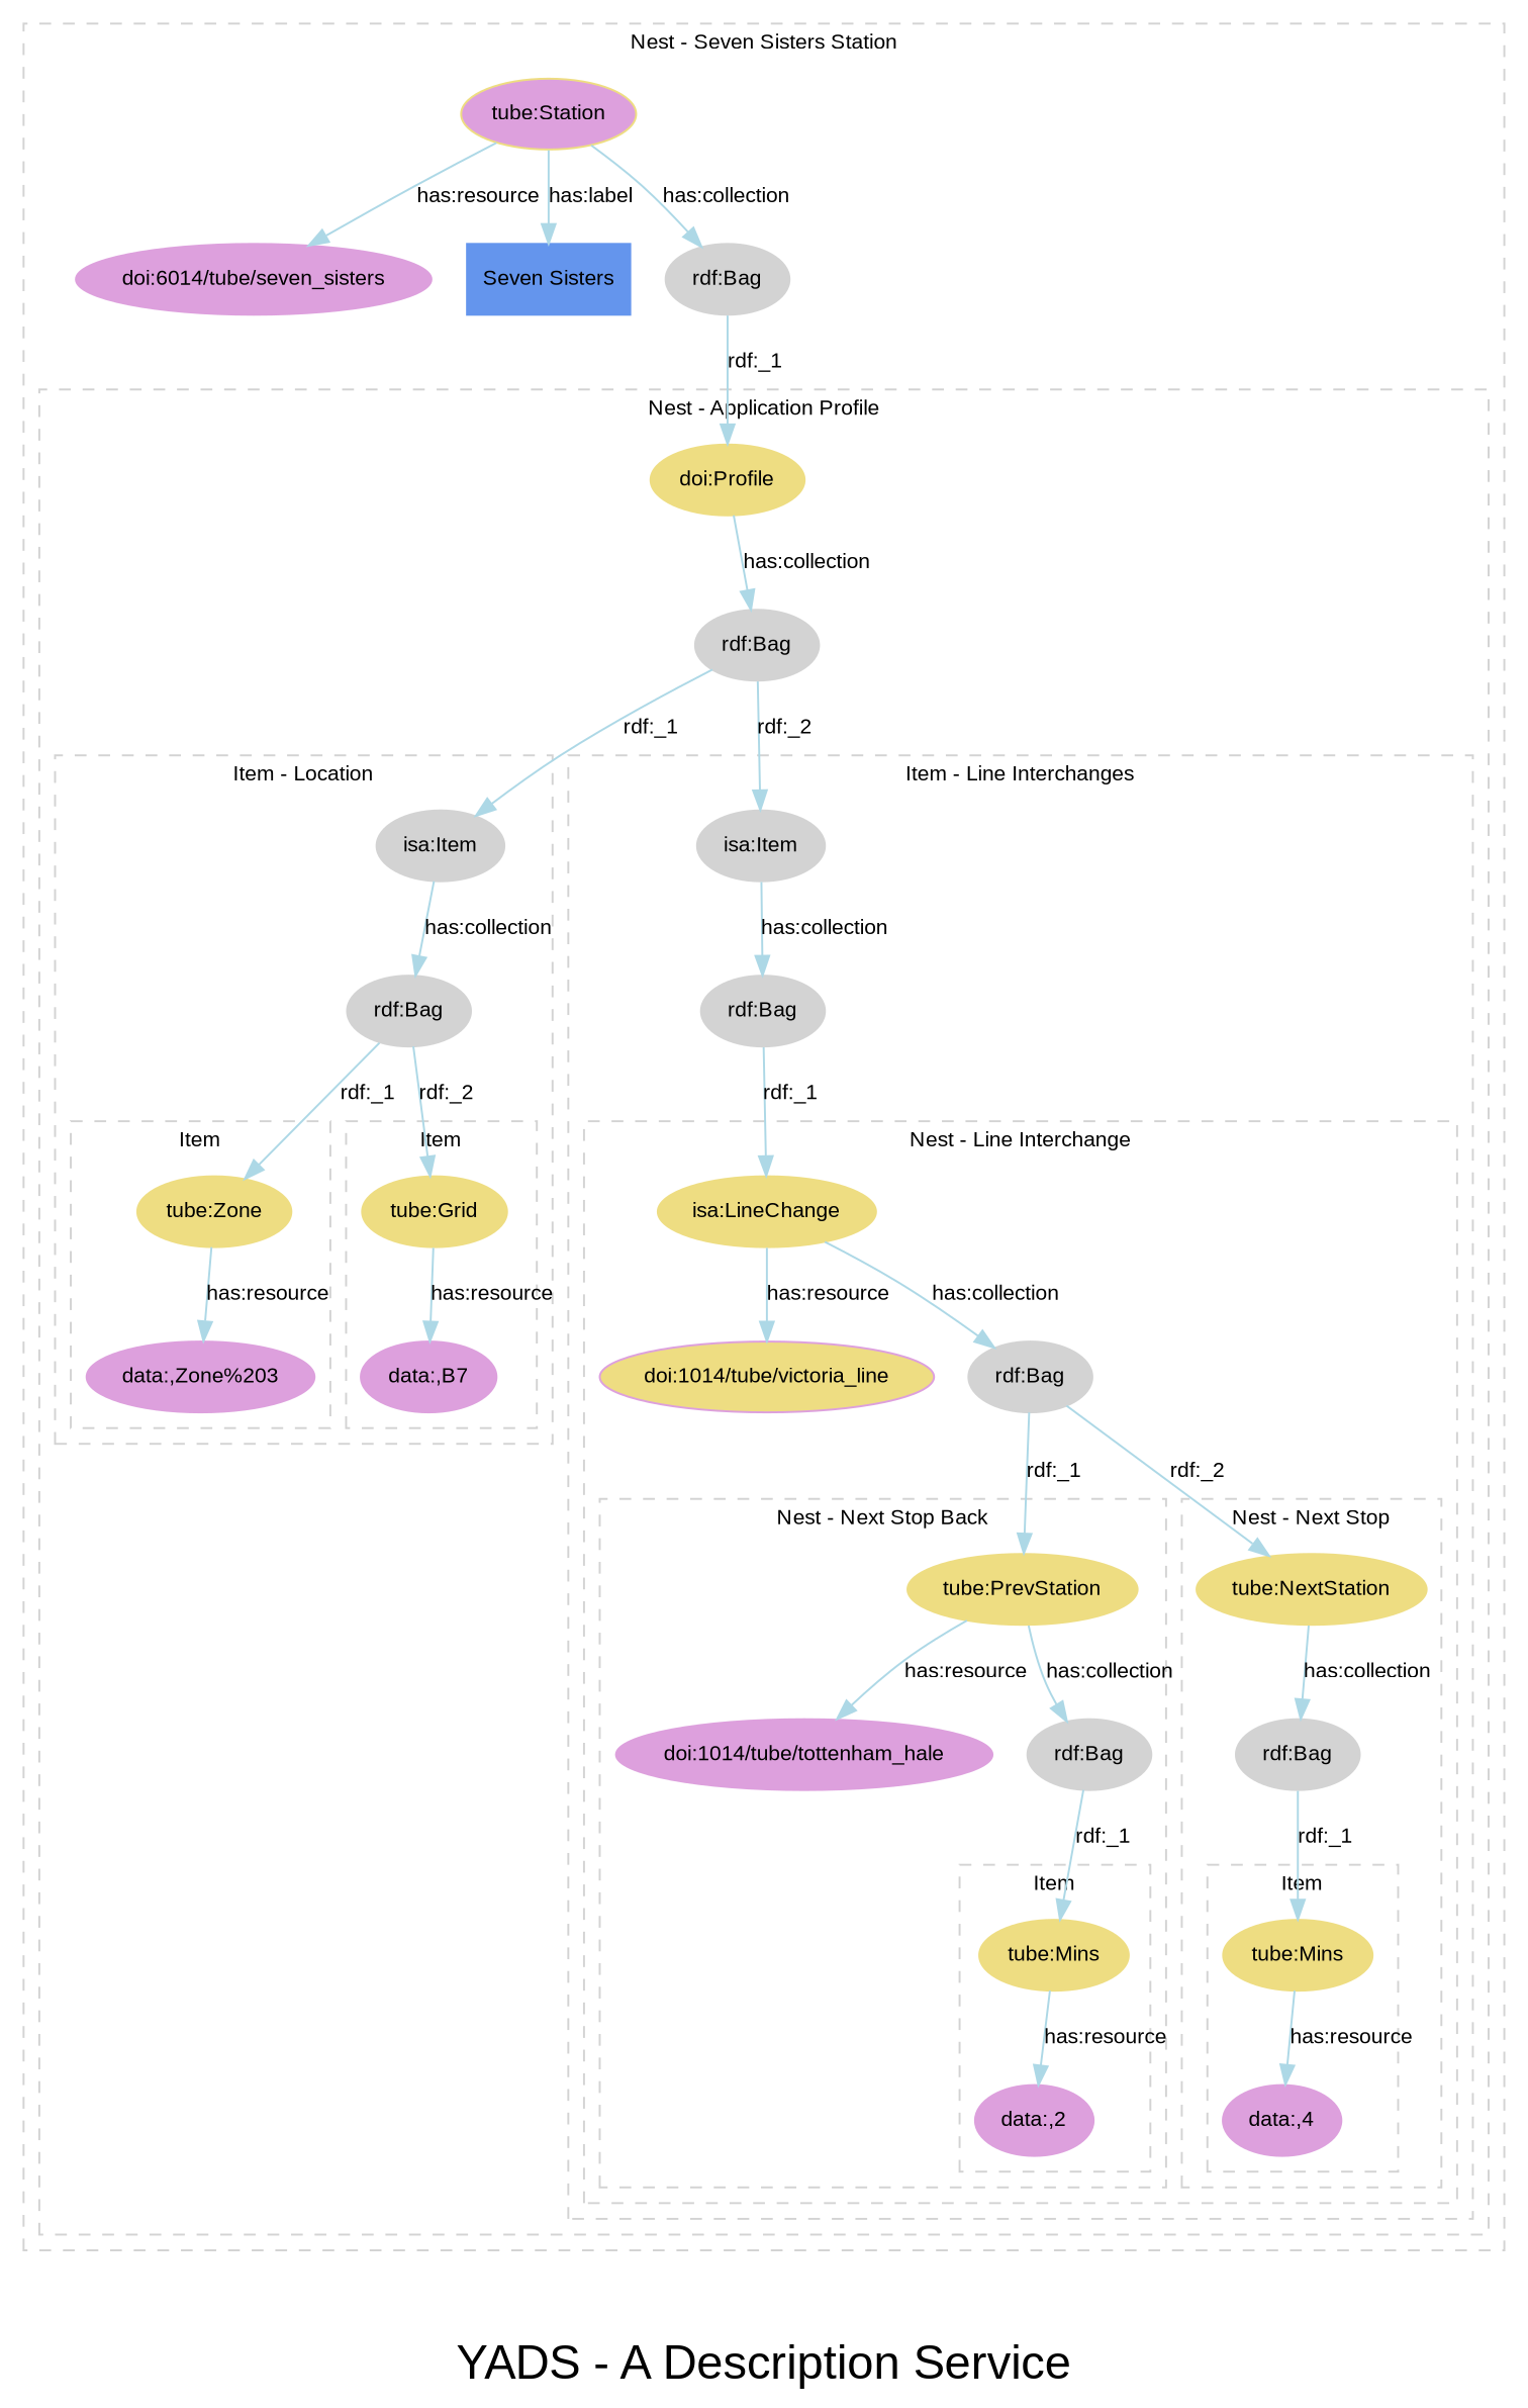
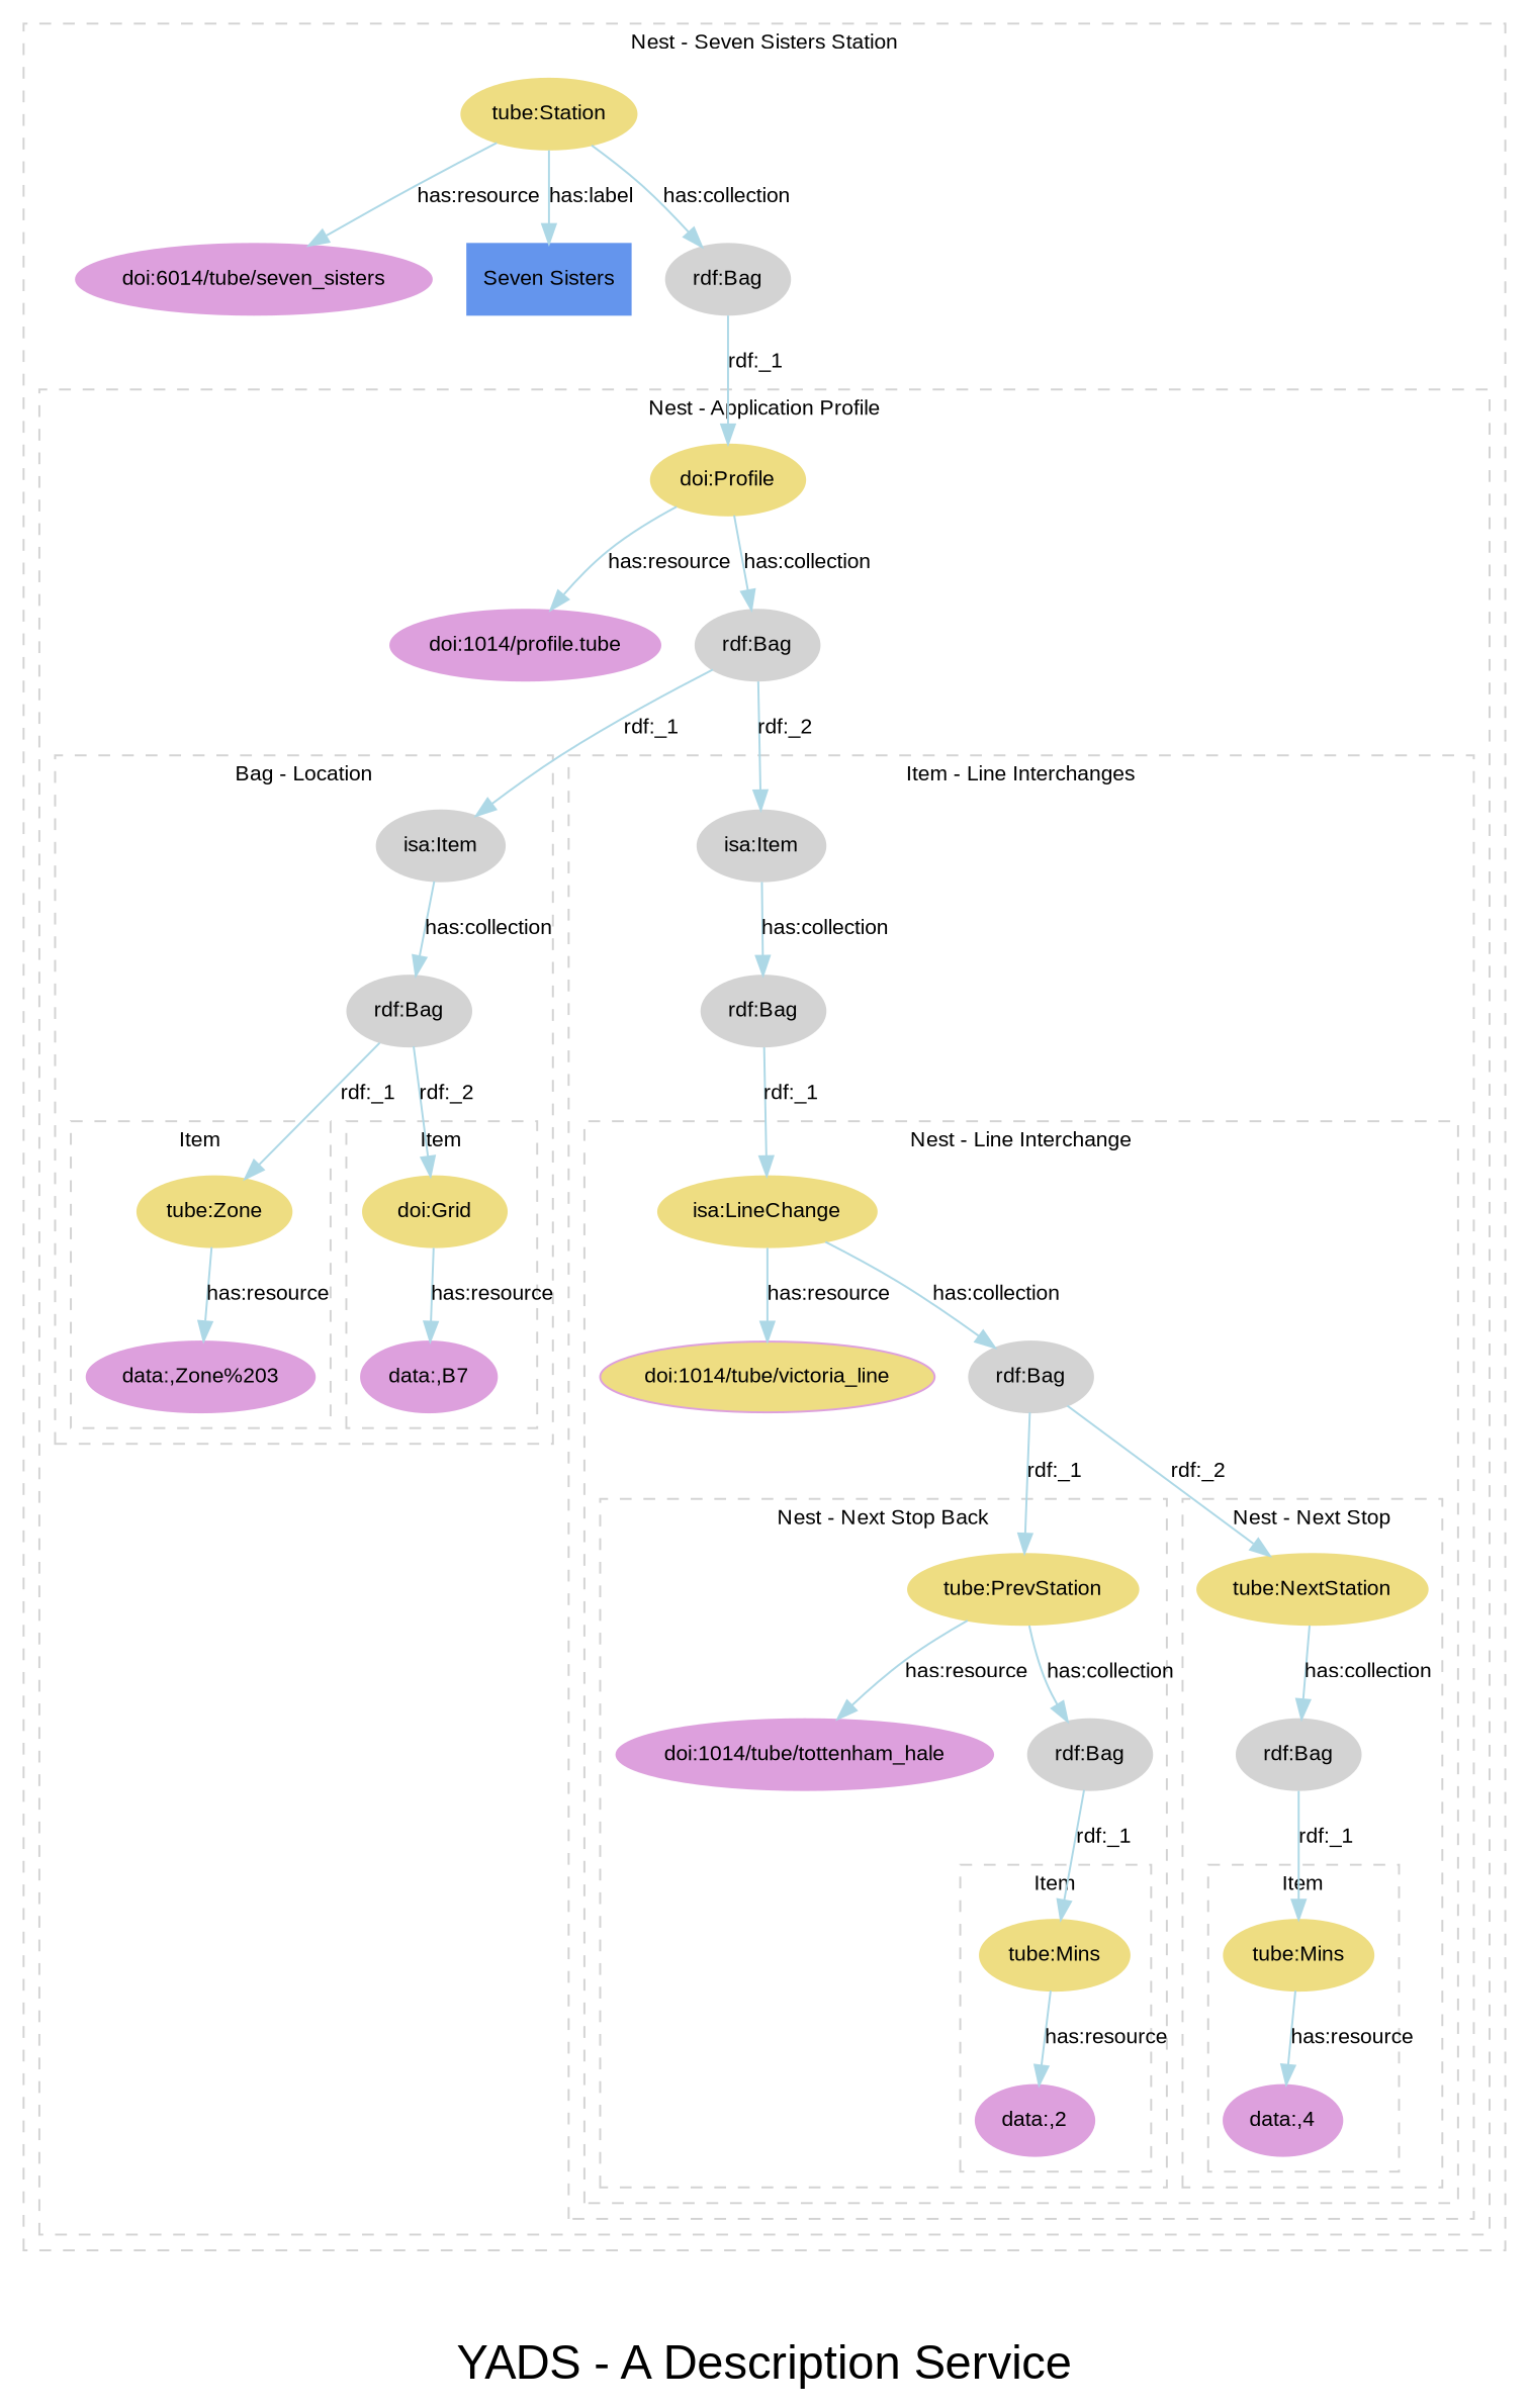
  digraph {
    fontname=arial
    fontsize=24
    label="YADS - A Description Service"
    rankdir=TB
    node [color=lightgoldenrod fontcolor=black fontname=arial fontsize=11 style=filled]
    edge [color=lightblue fontcolor=black fontname=arial fontsize=11 style=filled]
    n1 [label="tube:Zone"]
    "data:,Zone%203" [color=plum]
-   n3 [label="tube:Grid"]
+   n3 [label="doi:Grid"]
    "data:,B7" [color=plum]
    n5 [color=lightgrey label="isa:Item"]
    n6 [color=lightgrey label="rdf:Bag"]
    n7 [label="tube:Mins"]
    "data:,2" [color=plum]
    n9 [label="tube:PrevStation"]
    "doi:1014/tube/tottenham_hale" [color=plum]
    n11 [color=lightgrey label="rdf:Bag"]
    n12 [label="tube:Mins"]
    "data:,4" [color=plum]
    n14 [label="tube:NextStation"]
    n15 [color=lightgrey label="rdf:Bag"]
    n16 [label="isa:LineChange"]
    "doi:1014/tube/victoria_line" [color=plum fillcolor=lightgoldenrod]
    n18 [color=lightgrey label="rdf:Bag"]
    n19 [color=lightgrey label="isa:Item"]
    n20 [color=lightgrey label="rdf:Bag"]
    n21 [label="doi:Profile"]
+   "doi:1014/profile.tube" [color=plum]
    n23 [color=lightgrey label="rdf:Bag"]
-   n24 [label="tube:Station" fillcolor=plum]
+   n24 [label="tube:Station"]
    n25 [color=plum label="doi:6014/tube/seven_sisters"]
    n26 [color=cornflowerblue label="Seven Sisters" shape=box]
    n27 [color=lightgrey label="rdf:Bag"]
    subgraph cluster_1 {
      color=lightgrey
      fontcolor=black
      fontsize=11
      label="Nest - Seven Sisters Station"
      style=dashed
      n24
      n25
      n26
      n27
      subgraph cluster_2 {
        color=lightgrey
        fontcolor=black
        fontsize=11
        label="Nest - Application Profile"
        style=dashed
        n21
+       "doi:1014/profile.tube"
        n23
        subgraph cluster_3 {
          color=lightgrey
          fontcolor=black
          fontsize=11
-         label="Item - Location"
+         label="Bag - Location"
          style=dashed
          n5
          n6
          subgraph cluster_4 {
            color=lightgrey
            fontcolor=black
            fontsize=11
            label=Item
            style=dashed
            n1
            "data:,Zone%203"
          }
          subgraph cluster_5 {
            color=lightgrey
            fontcolor=black
            fontsize=11
            label=Item
            style=dashed
            n3
            "data:,B7"
          }
        }
        subgraph cluster_6 {
          color=lightgrey
          fontcolor=black
          fontsize=11
          label="Item - Line Interchanges"
          style=dashed
          n19
          n20
          subgraph cluster_7 {
            color=lightgrey
            fontcolor=black
            fontsize=11
            label="Nest - Line Interchange"
            style=dashed
            n16
            "doi:1014/tube/victoria_line"
            n18
            subgraph cluster_8 {
              color=lightgrey
              fontcolor=black
              fontsize=11
              label="Nest - Next Stop Back"
              style=dashed
              n9
              "doi:1014/tube/tottenham_hale"
              n11
              subgraph cluster_9 {
                color=lightgrey
                fontcolor=black
                fontsize=11
                label=Item
                style=dashed
                n7
                "data:,2"
              }
            }
            subgraph cluster_10 {
              color=lightgrey
              fontcolor=black
              fontsize=11
              label="Nest - Next Stop"
              style=dashed
              n14
              n15
              subgraph cluster_11 {
                color=lightgrey
                fontcolor=black
                fontsize=11
                label=Item
                style=dashed
                n12
                "data:,4"
              }
            }
          }
        }
      }
    }
    n1 -> "data:,Zone%203" [label="has:resource"]
    n3 -> "data:,B7" [label="has:resource"]
    n5 -> n6 [label="has:collection"]
    n6 -> n1 [label="rdf:_1"]
    n6 -> n3 [label="rdf:_2"]
    n7 -> "data:,2" [label="has:resource"]
    n9 -> "doi:1014/tube/tottenham_hale" [label="has:resource"]
    n9 -> n11 [label="has:collection"]
    n11 -> n7 [label="rdf:_1"]
    n12 -> "data:,4" [label="has:resource"]
    n14 -> n15 [label="has:collection"]
    n15 -> n12 [label="rdf:_1"]
    n16 -> "doi:1014/tube/victoria_line" [label="has:resource"]
    n16 -> n18 [label="has:collection"]
    n18 -> n9 [label="rdf:_1"]
    n18 -> n14 [label="rdf:_2"]
    n19 -> n20 [label="has:collection"]
    n20 -> n16 [label="rdf:_1"]
+   n21 -> "doi:1014/profile.tube" [label="has:resource"]
    n21 -> n23 [label="has:collection"]
    n23 -> n5 [label="rdf:_1"]
    n23 -> n19 [label="rdf:_2"]
    n24 -> n25 [label="has:resource"]
    n24 -> n26 [label="has:label"]
    n24 -> n27 [label="has:collection"]
    n27 -> n21 [label="rdf:_1"]
  }
